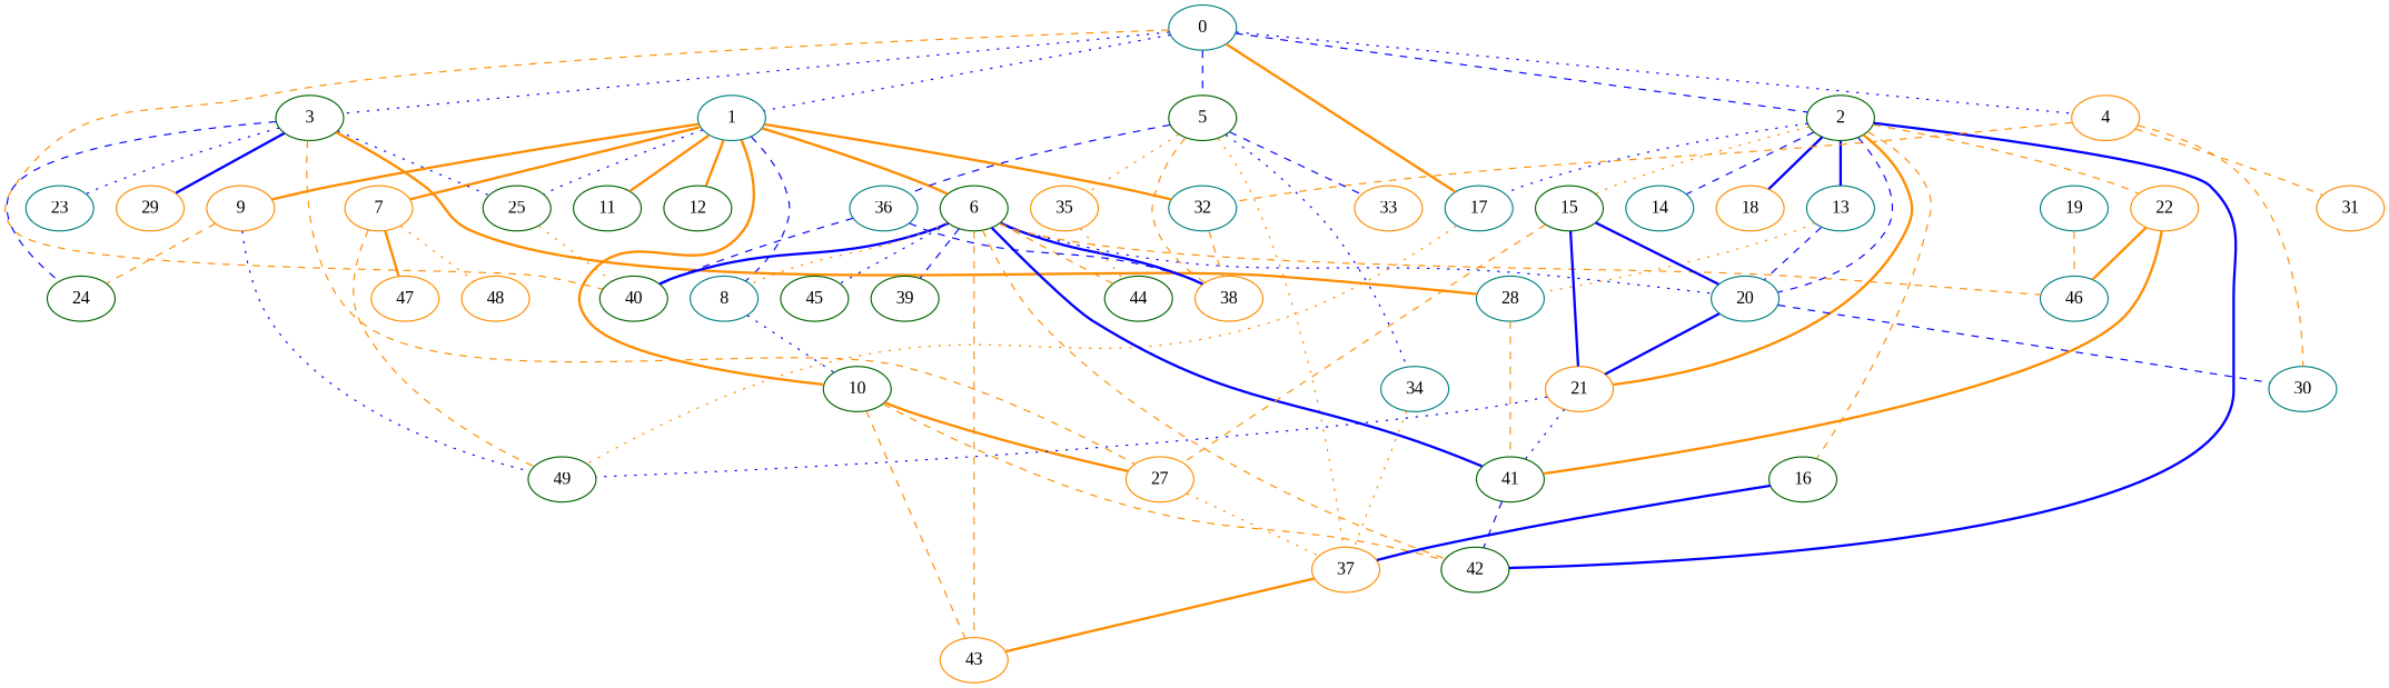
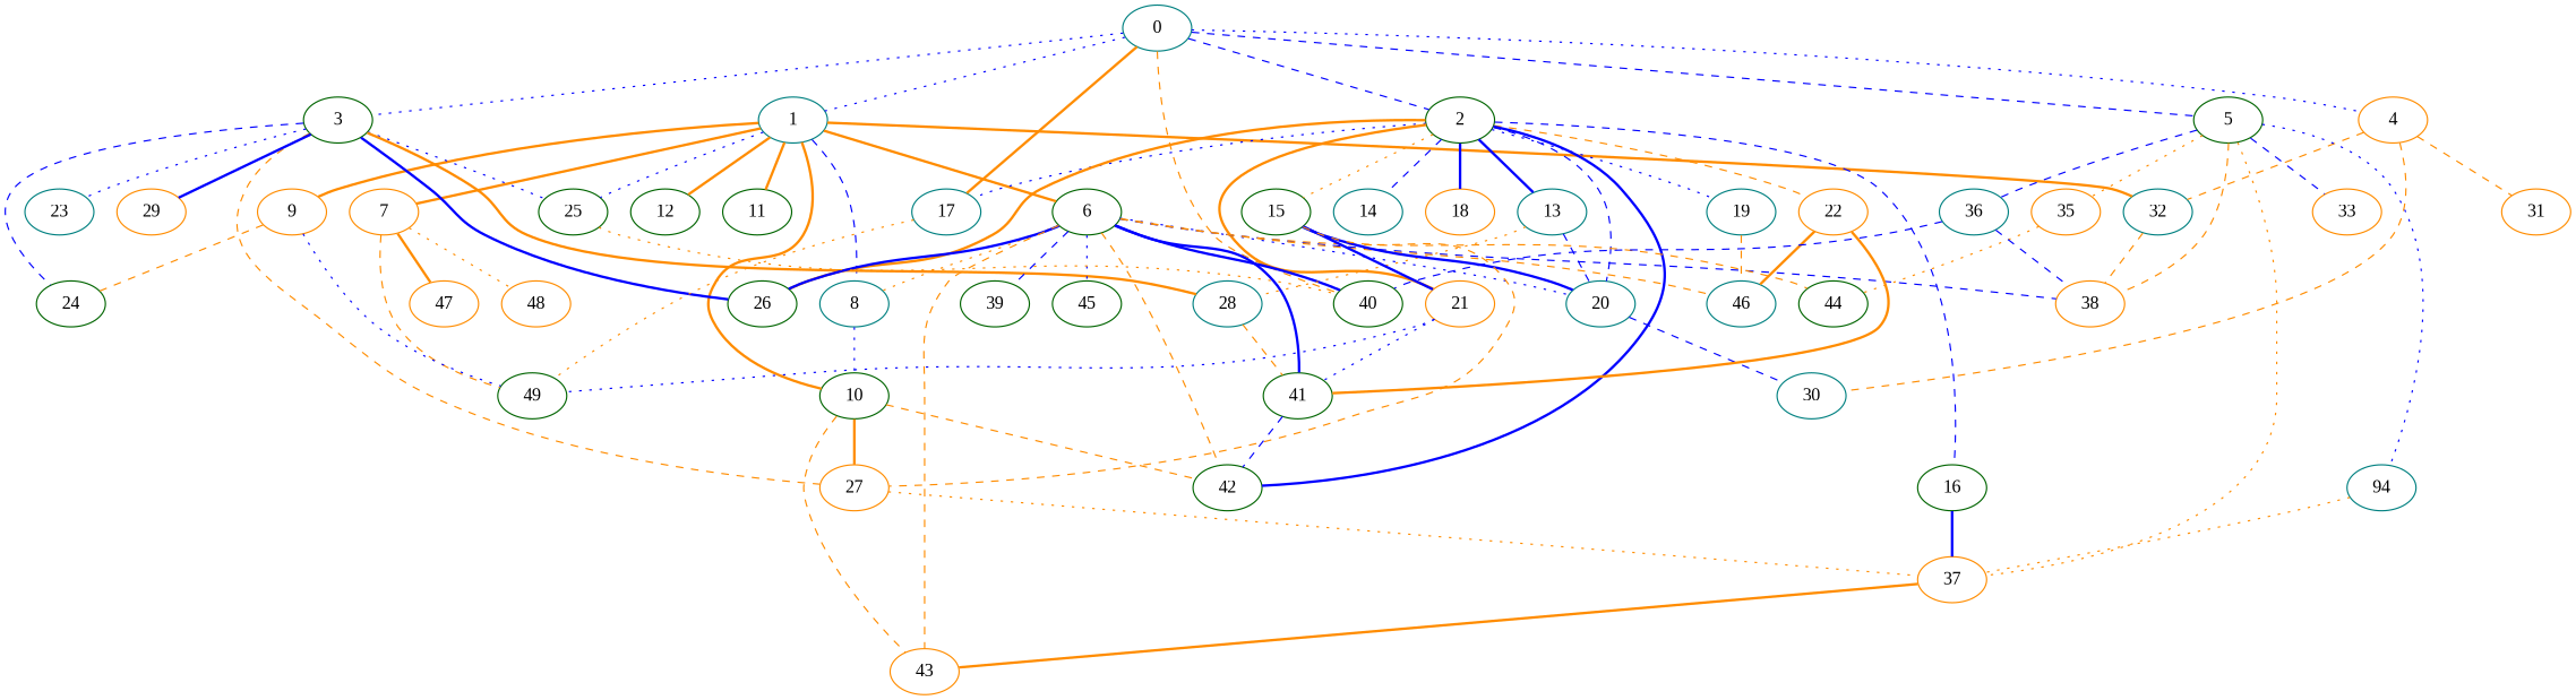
  graph {
    fontname="Liberation Serif"
    node [color=darkgreen fontname="Liberation Serif"]
    edge [color=darkorange fontname="Liberation Serif" style=dashed]
    0 [color=teal]
    1 [color=teal]
    2
    3
    4 [color=darkorange]
    5
    17 [color=teal]
    40
    6
    7 [color=darkorange]
    8 [color=teal]
    9 [color=darkorange]
    10
    11
    12
    25
    32 [color=teal]
    13 [color=teal]
    14 [color=teal]
    15
    16
    18 [color=darkorange]
    19 [color=teal]
    20 [color=teal]
    21 [color=darkorange]
    22 [color=darkorange]
+   26
    42
    23 [color=teal]
    24
    27 [color=darkorange]
    28 [color=teal]
    29 [color=darkorange]
    30 [color=teal]
    31 [color=darkorange]
    33 [color=darkorange]
-   34 [color=teal]
+   34 [color=teal label=94]
    35 [color=darkorange]
    36 [color=teal]
    37 [color=darkorange]
    38 [color=darkorange]
    49
    39
    41
    43 [color=darkorange]
    44
    45
    46 [color=teal]
    48 [color=darkorange]
    47 [color=darkorange]
    0 -- 1 [color=blue style=dotted]
    0 -- 2 [color=blue]
    0 -- 3 [color=blue style=dotted]
    0 -- 4 [color=blue style=dotted]
    0 -- 5 [color=blue]
    0 -- 17 [style=bold]
    0 -- 40
    1 -- 6 [style=bold]
    1 -- 7 [style=bold]
    1 -- 8 [color=blue]
    1 -- 9 [style=bold]
    1 -- 10 [style=bold]
    1 -- 11 [style=bold]
    1 -- 12 [style=bold]
    1 -- 25 [color=blue style=dotted]
    1 -- 32 [style=bold]
    2 -- 17 [color=blue style=dotted]
    2 -- 13 [color=blue style=bold]
    2 -- 14 [color=blue]
    2 -- 15 [style=dotted]
-   2 -- 16
+   2 -- 16 [color=blue]
    2 -- 18 [color=blue style=bold]
+   2 -- 19 [color=blue style=dotted]
    2 -- 20 [color=blue]
    2 -- 21 [style=bold]
    2 -- 22
+   2 -- 26 [style=bold]
    2 -- 42 [color=blue style=bold]
    3 -- 25 [color=blue style=dotted]
+   3 -- 26 [color=blue style=bold]
    3 -- 23 [color=blue style=dotted]
    3 -- 24 [color=blue]
    3 -- 27
    3 -- 28 [style=bold]
    3 -- 29 [color=blue style=bold]
    4 -- 32
    4 -- 30
    4 -- 31
    5 -- 33 [color=blue]
    5 -- 34 [color=blue style=dotted]
    5 -- 35 [style=dotted]
    5 -- 36 [color=blue]
    5 -- 37 [style=dotted]
    5 -- 38
    17 -- 49 [style=dotted]
    6 -- 40 [color=blue style=bold]
    6 -- 8 [style=dotted]
    6 -- 20 [color=blue style=dotted]
+   6 -- 26 [color=blue style=bold]
    6 -- 42
-   6 -- 38 [color=blue style=bold]
+   6 -- 38 [color=blue]
    6 -- 39 [color=blue]
    6 -- 41 [color=blue style=bold]
    6 -- 43
    6 -- 44
    6 -- 45 [color=blue style=dotted]
    6 -- 46
    7 -- 49
    7 -- 48 [style=dotted]
    7 -- 47 [style=bold]
    8 -- 10 [color=blue style=dotted]
    9 -- 24
    9 -- 49 [color=blue style=dotted]
    10 -- 42
    10 -- 27 [style=bold]
    10 -- 43
    25 -- 40 [style=dotted]
    32 -- 38
    13 -- 20 [color=blue]
    13 -- 28 [style=dotted]
    15 -- 20 [color=blue style=bold]
    15 -- 21 [color=blue style=bold]
    15 -- 27
    16 -- 37 [color=blue style=bold]
    19 -- 46
-   20 -- 21 [color=blue style=bold]
    20 -- 30 [color=blue]
    21 -- 49 [color=blue style=dotted]
    21 -- 41 [color=blue style=dotted]
    22 -- 41 [style=bold]
    22 -- 46 [style=bold]
    27 -- 37 [style=dotted]
    28 -- 41
    34 -- 37 [style=dotted]
    35 -- 44 [style=dotted]
    36 -- 40 [color=blue]
    36 -- 38 [color=blue]
    37 -- 43 [style=bold]
    41 -- 42 [color=blue]
  }
